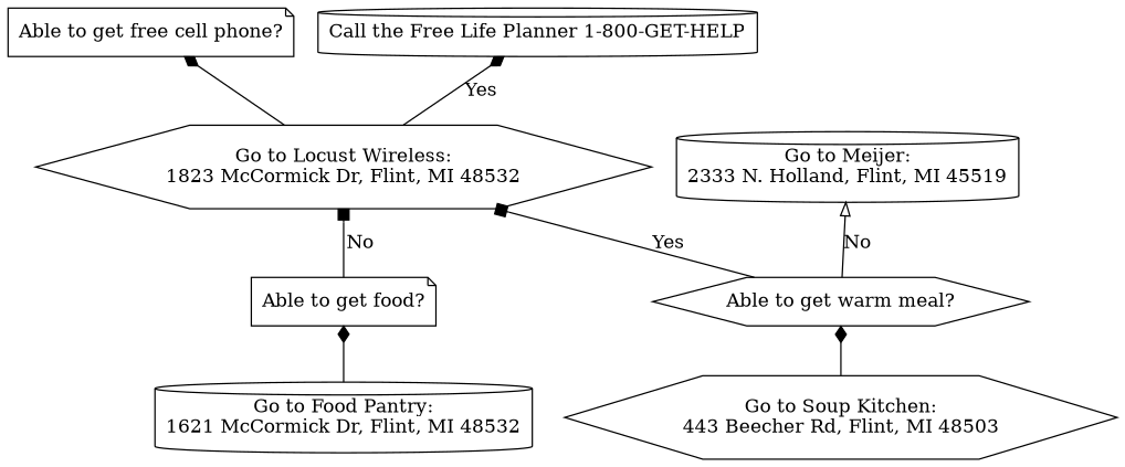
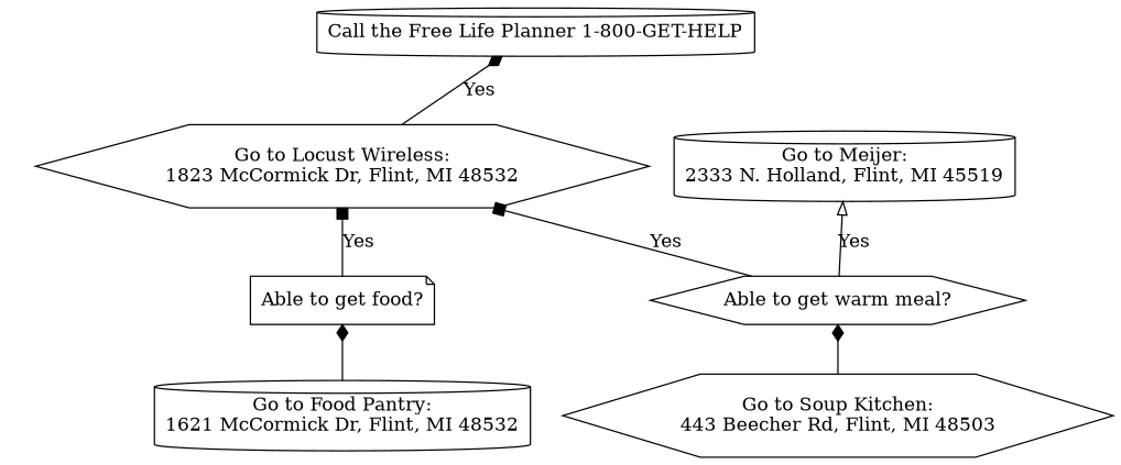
  digraph {
    rankdir=BT
    node [shape=cylinder]
    edge [arrowhead=diamond]
    n1 [label="Go to Food Pantry:\n1621 McCormick Dr, Flint, MI 48532"]
    n2 [label="Able to get food?" shape=note]
    n3 [label="Go to Locust Wireless:\n1823 McCormick Dr, Flint, MI 48532" shape=hexagon]
-   n4 [label="Able to get free cell phone?" shape=note]
    n5 [label="Call the Free Life Planner 1-800-GET-HELP"]
    n6 [label="Go to Soup Kitchen:\n443 Beecher Rd, Flint, MI 48503" shape=hexagon]
    n7 [label="Able to get warm meal?" shape=hexagon]
    n8 [label="Go to Meijer:\n2333 N. Holland, Flint, MI 45519"]
    n1 -> n2
-   n2 -> n3 [arrowhead=box label=No]
-   n3 -> n4
+   n2 -> n3 [arrowhead=box label=Yes]
    n3 -> n5 [label=Yes]
    n6 -> n7
    n7 -> n3 [arrowhead=box label=Yes]
-   n7 -> n8 [arrowhead=onormal label=No]
+   n7 -> n8 [arrowhead=onormal label=Yes]
  }
